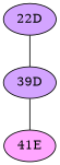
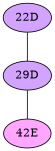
  graph {
    node [fillcolor="#D3A4FF" style=radial]
    edge [penwidth=1]
    n1 [label="22D"]
-   "39D"
-   "42E" [fillcolor="#FFA6FF" label="41E"]
+   "39D" [label="29D"]
+   "42E" [fillcolor="#FFA6FF"]
    n1 -- "39D"
    "39D" -- "42E"
  }
